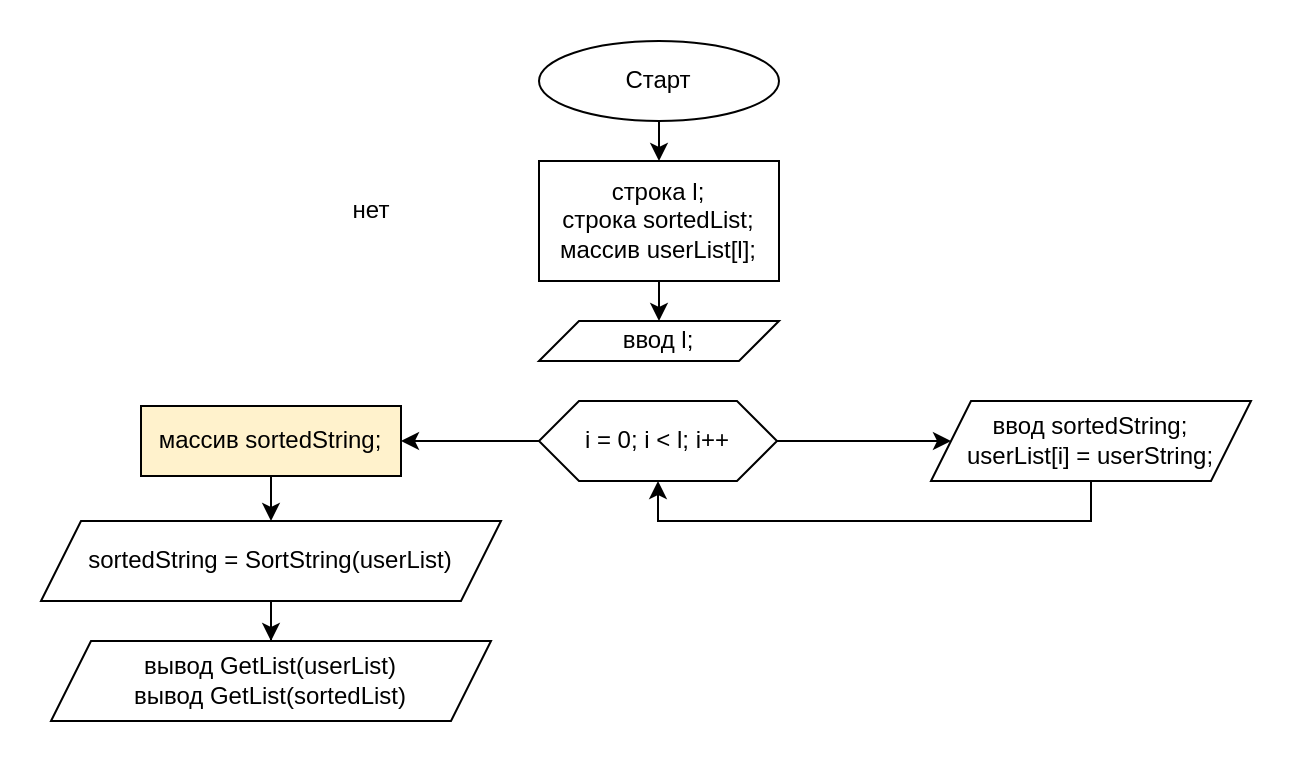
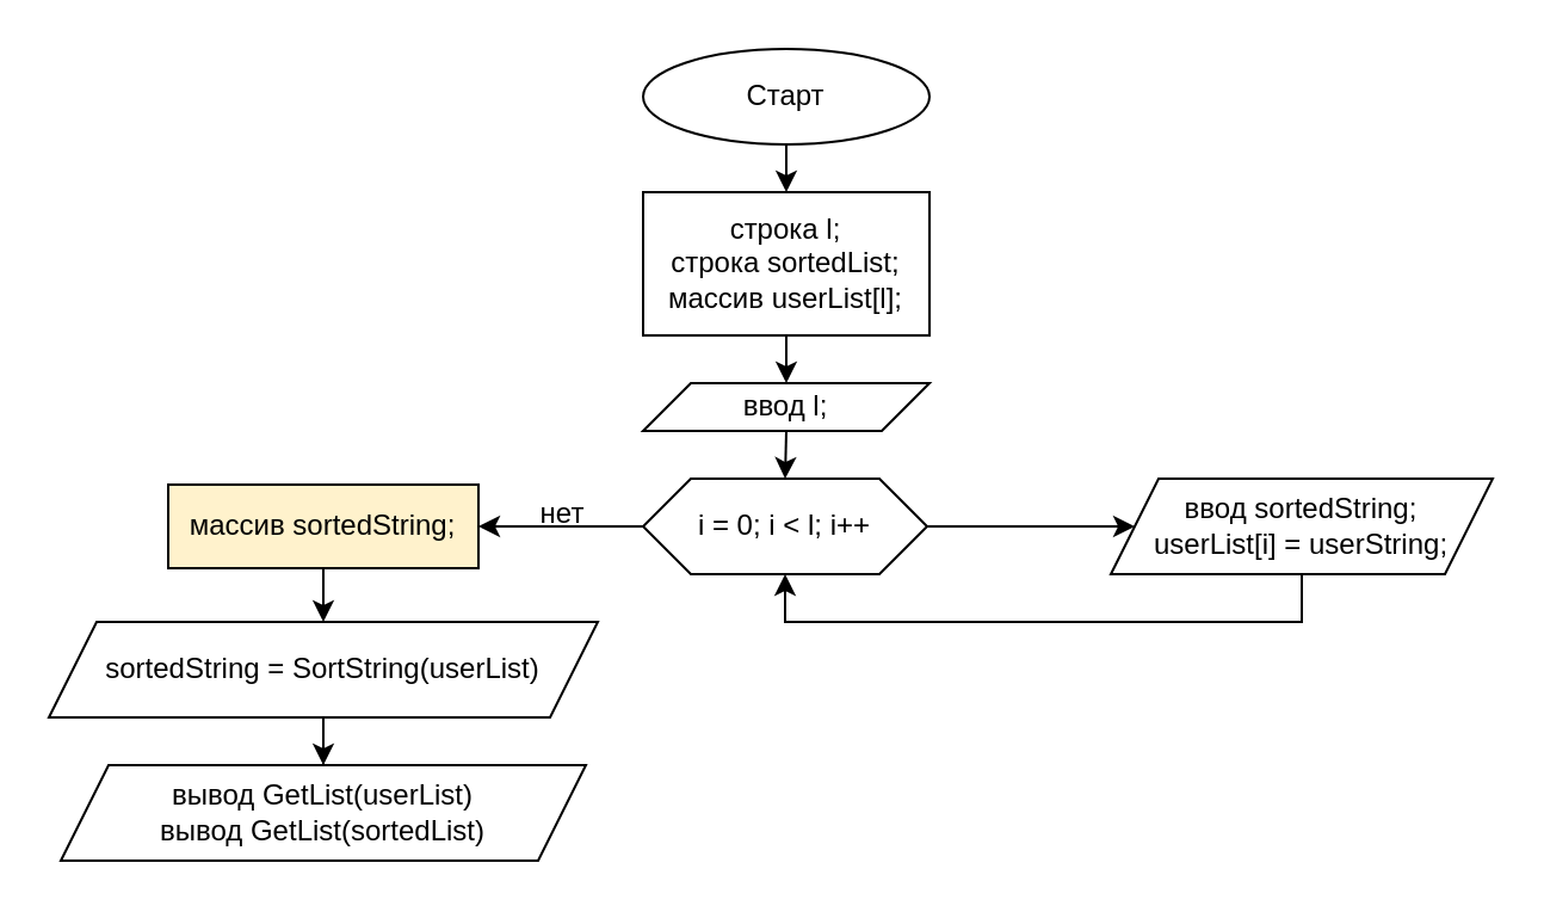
  <mxCell id="0" />
  <mxCell id="1" parent="0" />
- <mxCell id="2" value="нет" style="text;html=1;align=center;verticalAlign=middle;resizable=0;points=[];autosize=1;strokeColor=none;fillColor=none;" vertex="1" parent="1"><mxGeometry x="165" y="90" width="40" height="30" as="geometry" /></mxCell>
+ <mxCell id="2" value="нет" style="text;html=1;align=center;verticalAlign=middle;resizable=0;points=[];autosize=1;strokeColor=none;fillColor=none;" vertex="1" parent="1"><mxGeometry x="215" y="200" width="40" height="30" as="geometry" /></mxCell>
  <mxCell id="3" style="edgeStyle=orthogonalEdgeStyle;rounded=0;orthogonalLoop=1;jettySize=auto;html=1;exitX=0.5;exitY=1;exitDx=0;exitDy=0;entryX=0.5;entryY=0;entryDx=0;entryDy=0;" edge="1" parent="1" source="4" target="6"><mxGeometry relative="1" as="geometry" /></mxCell>
  <mxCell id="4" value="Старт" style="ellipse;whiteSpace=wrap;html=1;" vertex="1" parent="1"><mxGeometry x="269" y="20" width="120" height="40" as="geometry" /></mxCell>
  <mxCell id="5" style="edgeStyle=orthogonalEdgeStyle;rounded=0;orthogonalLoop=1;jettySize=auto;html=1;exitX=0.5;exitY=1;exitDx=0;exitDy=0;entryX=0.5;entryY=0;entryDx=0;entryDy=0;" edge="1" parent="1" source="6" target="8"><mxGeometry relative="1" as="geometry" /></mxCell>
  <mxCell id="6" value="строка l;&lt;br&gt;строка sortedList;&lt;br&gt;массив userList[l];" style="rounded=0;whiteSpace=wrap;html=1;" vertex="1" parent="1"><mxGeometry x="269" y="80" width="120" height="60" as="geometry" /></mxCell>
+ <mxCell id="7" style="edgeStyle=orthogonalEdgeStyle;rounded=0;orthogonalLoop=1;jettySize=auto;html=1;exitX=0.5;exitY=1;exitDx=0;exitDy=0;entryX=0.5;entryY=0;entryDx=0;entryDy=0;" edge="1" parent="1" source="8" target="11"><mxGeometry relative="1" as="geometry" /></mxCell>
  <mxCell id="8" value="ввод l;" style="shape=parallelogram;perimeter=parallelogramPerimeter;whiteSpace=wrap;html=1;fixedSize=1;" vertex="1" parent="1"><mxGeometry x="269" y="160" width="120" height="20" as="geometry" /></mxCell>
  <mxCell id="9" style="edgeStyle=orthogonalEdgeStyle;rounded=0;orthogonalLoop=1;jettySize=auto;html=1;" edge="1" parent="1" source="11" target="13"><mxGeometry relative="1" as="geometry"><mxPoint x="475" y="220" as="targetPoint" /></mxGeometry></mxCell>
  <mxCell id="10" style="edgeStyle=orthogonalEdgeStyle;rounded=0;orthogonalLoop=1;jettySize=auto;html=1;entryX=1;entryY=0.5;entryDx=0;entryDy=0;" edge="1" parent="1" source="11" target="15"><mxGeometry relative="1" as="geometry"><mxPoint x="195" y="220" as="targetPoint" /><Array as="points" /></mxGeometry></mxCell>
  <mxCell id="11" value="i = 0; i &amp;lt; l; i++" style="shape=hexagon;perimeter=hexagonPerimeter2;whiteSpace=wrap;html=1;fixedSize=1;" vertex="1" parent="1"><mxGeometry x="269" y="200" width="119" height="40" as="geometry" /></mxCell>
  <mxCell id="12" style="edgeStyle=orthogonalEdgeStyle;rounded=0;orthogonalLoop=1;jettySize=auto;html=1;entryX=0.5;entryY=1;entryDx=0;entryDy=0;" edge="1" parent="1" source="13" target="11"><mxGeometry relative="1" as="geometry"><Array as="points"><mxPoint x="545" y="260" /><mxPoint x="329" y="260" /></Array></mxGeometry></mxCell>
  <mxCell id="13" value="ввод sortedString;&lt;br&gt;userList[i] = userString;" style="shape=parallelogram;perimeter=parallelogramPerimeter;whiteSpace=wrap;html=1;fixedSize=1;" vertex="1" parent="1"><mxGeometry x="465" y="200" width="160" height="40" as="geometry" /></mxCell>
  <mxCell id="14" style="edgeStyle=orthogonalEdgeStyle;rounded=0;orthogonalLoop=1;jettySize=auto;html=1;exitX=0.5;exitY=1;exitDx=0;exitDy=0;entryX=0.5;entryY=0;entryDx=0;entryDy=0;" edge="1" parent="1" source="15" target="17"><mxGeometry relative="1" as="geometry" /></mxCell>
  <mxCell id="15" value="массив sortedString;" style="rounded=0;whiteSpace=wrap;html=1;fillColor=#fff2cc;" vertex="1" parent="1"><mxGeometry x="70" y="202.5" width="130" height="35" as="geometry" /></mxCell>
  <mxCell id="16" style="edgeStyle=orthogonalEdgeStyle;rounded=0;orthogonalLoop=1;jettySize=auto;html=1;exitX=0.5;exitY=1;exitDx=0;exitDy=0;" edge="1" parent="1" source="17" target="18"><mxGeometry relative="1" as="geometry" /></mxCell>
  <mxCell id="17" value="sortedString = SortString(userList)" style="shape=parallelogram;perimeter=parallelogramPerimeter;whiteSpace=wrap;html=1;fixedSize=1;" vertex="1" parent="1"><mxGeometry x="20" y="260" width="230" height="40" as="geometry" /></mxCell>
  <mxCell id="18" value="вывод GetList(userList)&lt;br&gt;вывод GetList(sortedList)" style="shape=parallelogram;perimeter=parallelogramPerimeter;whiteSpace=wrap;html=1;fixedSize=1;" vertex="1" parent="1"><mxGeometry x="25" y="320" width="220" height="40" as="geometry" /></mxCell>
  <mxCell id="19" style="edgeStyle=orthogonalEdgeStyle;rounded=0;orthogonalLoop=1;jettySize=auto;html=1;exitX=0.5;exitY=1;exitDx=0;exitDy=0;" edge="1" parent="1" source="18" target="18"><mxGeometry relative="1" as="geometry" /></mxCell>
